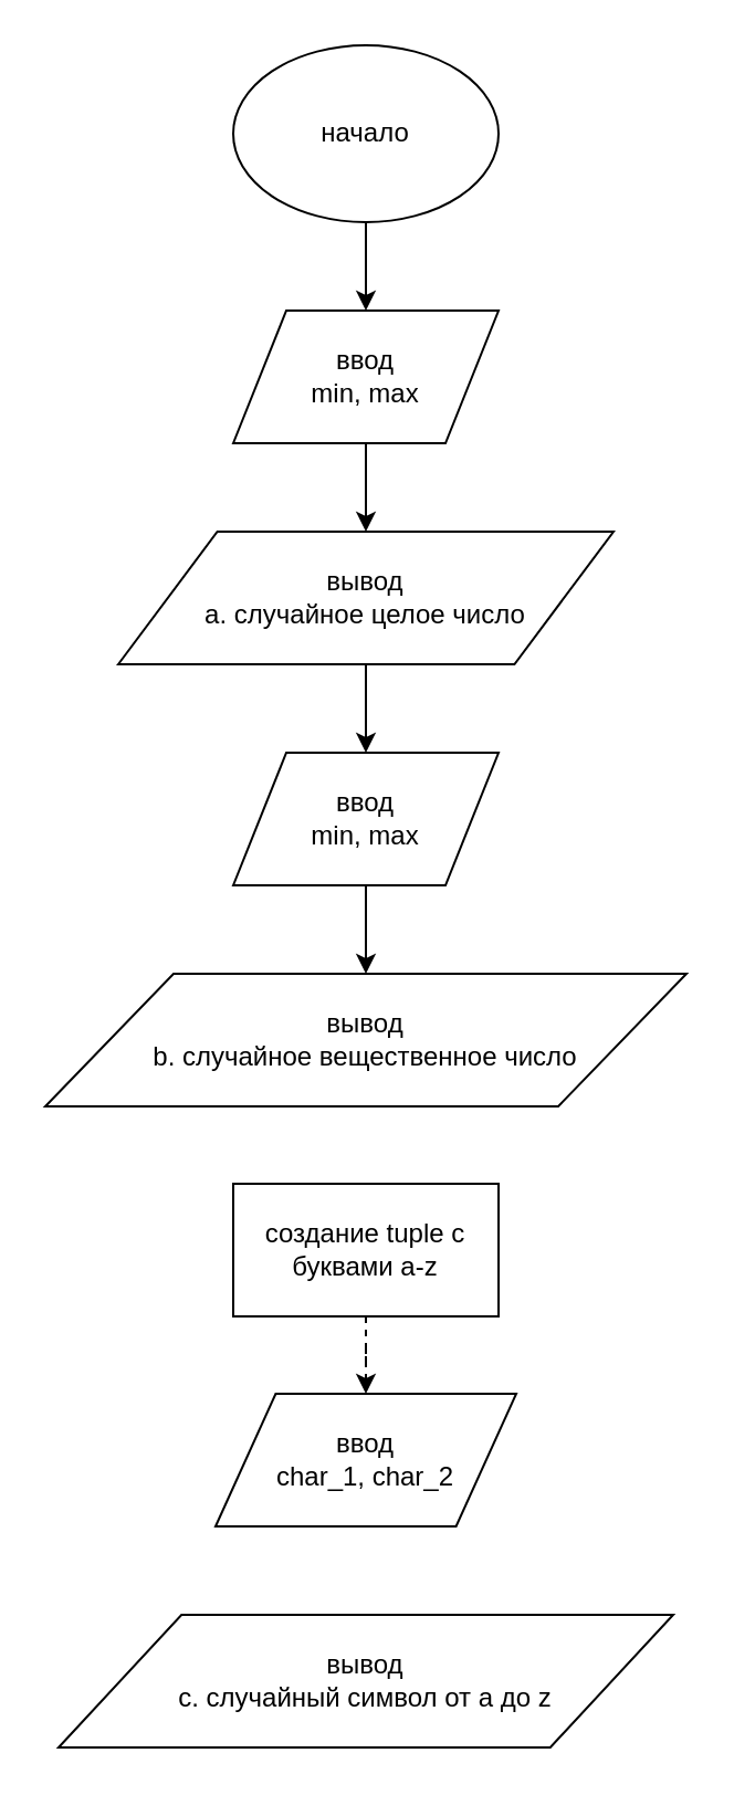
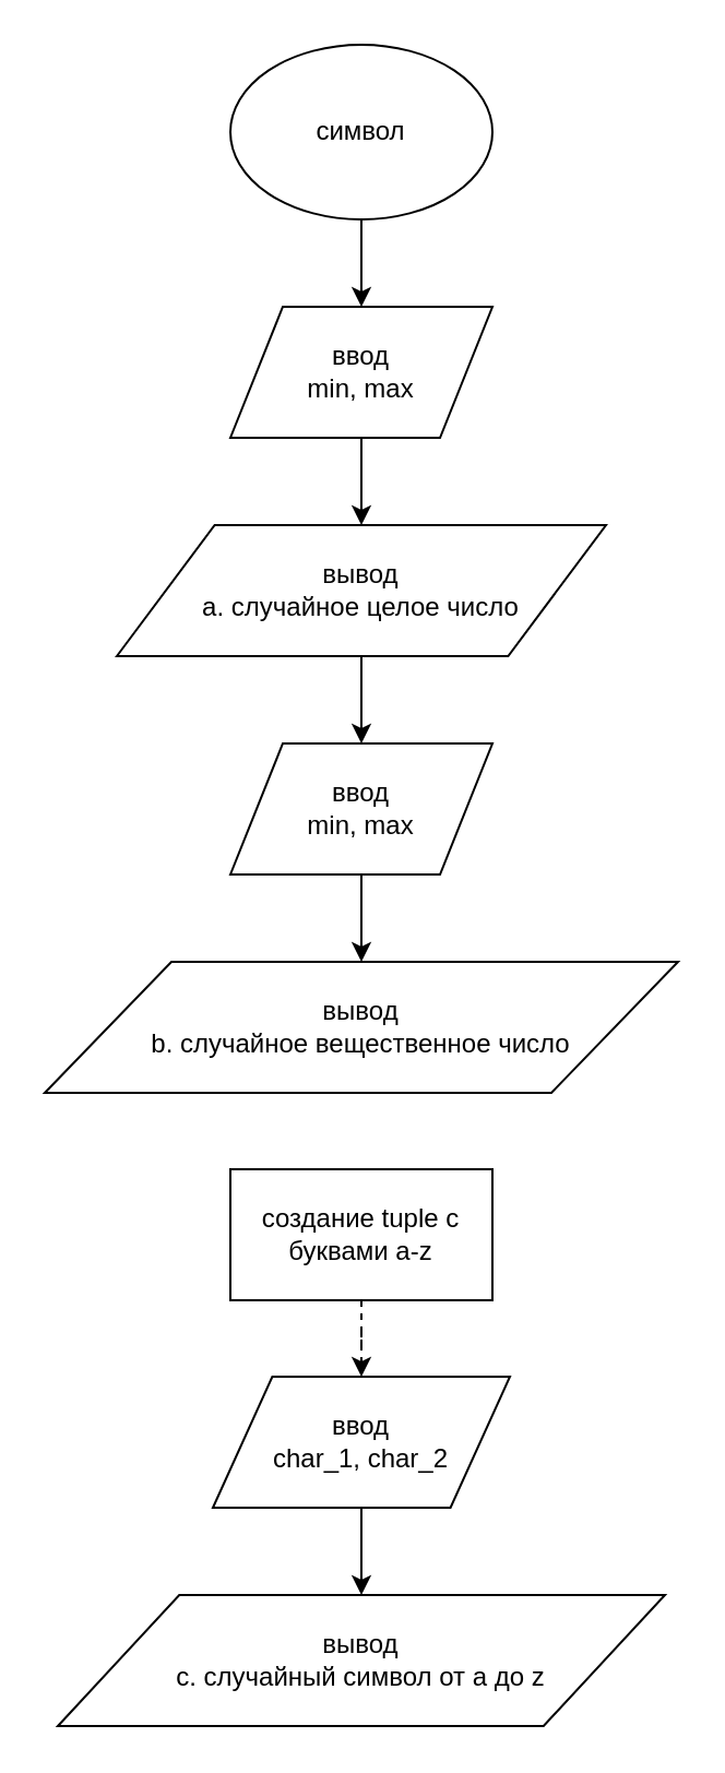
  <mxCell id="0" />
  <mxCell id="1" parent="0" />
  <mxCell id="2" value="" style="edgeStyle=orthogonalEdgeStyle;rounded=0;orthogonalLoop=1;jettySize=auto;html=1;" edge="1" parent="1" source="3" target="5"><mxGeometry relative="1" as="geometry" /></mxCell>
- <mxCell id="3" value="начало" style="ellipse;whiteSpace=wrap;html=1;" vertex="1" parent="1"><mxGeometry x="105" y="20" width="120" height="80" as="geometry" /></mxCell>
+ <mxCell id="3" value="символ" style="ellipse;whiteSpace=wrap;html=1;" vertex="1" parent="1"><mxGeometry x="105" y="20" width="120" height="80" as="geometry" /></mxCell>
  <mxCell id="4" value="" style="edgeStyle=orthogonalEdgeStyle;rounded=0;orthogonalLoop=1;jettySize=auto;html=1;" edge="1" parent="1" source="5" target="7"><mxGeometry relative="1" as="geometry" /></mxCell>
  <mxCell id="5" value="ввод&lt;br&gt;min, max" style="shape=parallelogram;perimeter=parallelogramPerimeter;whiteSpace=wrap;html=1;" vertex="1" parent="1"><mxGeometry x="105" y="140" width="120" height="60" as="geometry" /></mxCell>
  <mxCell id="6" value="" style="edgeStyle=orthogonalEdgeStyle;rounded=0;orthogonalLoop=1;jettySize=auto;html=1;" edge="1" parent="1" source="7" target="9"><mxGeometry relative="1" as="geometry" /></mxCell>
  <mxCell id="7" value="вывод&lt;br&gt;a. случайное целое число" style="shape=parallelogram;perimeter=parallelogramPerimeter;whiteSpace=wrap;html=1;" vertex="1" parent="1"><mxGeometry x="53" y="240" width="224" height="60" as="geometry" /></mxCell>
  <mxCell id="8" value="" style="edgeStyle=orthogonalEdgeStyle;rounded=0;orthogonalLoop=1;jettySize=auto;html=1;" edge="1" parent="1" source="9" target="10"><mxGeometry relative="1" as="geometry" /></mxCell>
  <mxCell id="9" value="ввод&lt;br&gt;min, max" style="shape=parallelogram;perimeter=parallelogramPerimeter;whiteSpace=wrap;html=1;" vertex="1" parent="1"><mxGeometry x="105" y="340" width="120" height="60" as="geometry" /></mxCell>
  <mxCell id="10" value="вывод&lt;br&gt;b. случайное вещественное число" style="shape=parallelogram;perimeter=parallelogramPerimeter;whiteSpace=wrap;html=1;" vertex="1" parent="1"><mxGeometry x="20" y="440" width="290" height="60" as="geometry" /></mxCell>
+ <mxCell id="11" value="" style="edgeStyle=orthogonalEdgeStyle;rounded=0;orthogonalLoop=1;jettySize=auto;html=1;" edge="1" parent="1" source="12" target="13"><mxGeometry relative="1" as="geometry" /></mxCell>
  <mxCell id="12" value="ввод&lt;br&gt;char_1, char_2" style="shape=parallelogram;perimeter=parallelogramPerimeter;whiteSpace=wrap;html=1;" vertex="1" parent="1"><mxGeometry x="97" y="630" width="136" height="60" as="geometry" /></mxCell>
  <mxCell id="13" value="вывод&lt;br&gt;c. случайный символ от a до z" style="shape=parallelogram;perimeter=parallelogramPerimeter;whiteSpace=wrap;html=1;" vertex="1" parent="1"><mxGeometry x="26" y="730" width="278" height="60" as="geometry" /></mxCell>
  <mxCell id="14" style="edgeStyle=orthogonalEdgeStyle;rounded=0;orthogonalLoop=1;jettySize=auto;html=1;entryX=0.5;entryY=0;entryDx=0;entryDy=0;dashed=1;" edge="1" parent="1" source="15" target="12"><mxGeometry relative="1" as="geometry" /></mxCell>
  <mxCell id="15" value="создание tuple с буквами a-z" style="rounded=0;whiteSpace=wrap;html=1;" vertex="1" parent="1"><mxGeometry x="105" y="535" width="120" height="60" as="geometry" /></mxCell>
